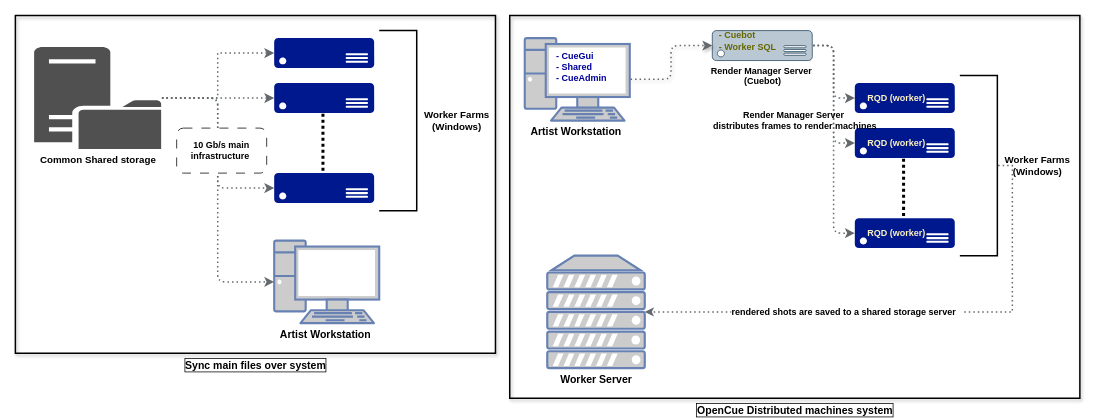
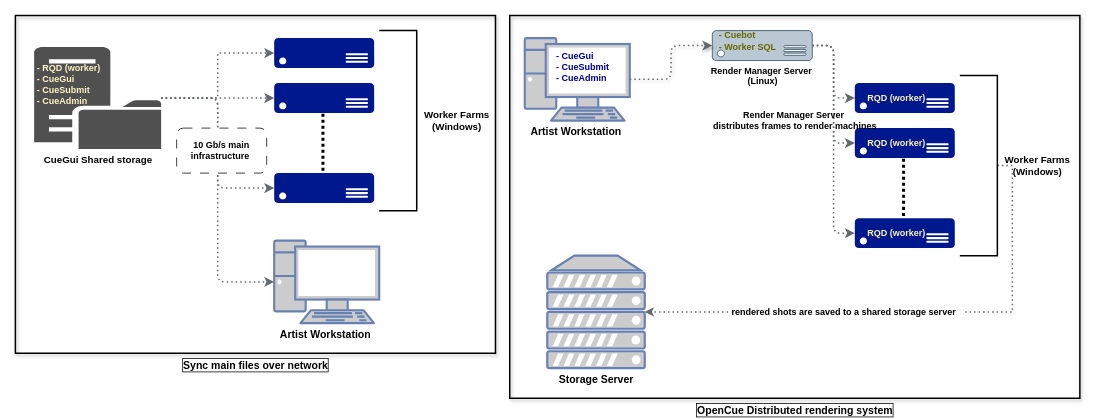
  <mxCell id="0" />
  <mxCell id="1" parent="0" />
- <mxCell id="2" value="&lt;span style=&quot;&quot;&gt;&lt;b&gt;&lt;font style=&quot;font-size: 14px;&quot;&gt;OpenCue Distributed machines system&lt;/font&gt;&lt;/b&gt;&lt;/span&gt;" style="verticalLabelPosition=bottom;verticalAlign=top;html=1;shape=mxgraph.basic.rect;fillColor2=none;strokeWidth=2;size=20;indent=5;fillColor=none;shadow=1;labelPosition=center;align=center;labelBackgroundColor=none;labelBorderColor=default;horizontal=1;" vertex="1" parent="1"><mxGeometry x="679" y="20" width="760" height="510" as="geometry" /></mxCell>
+ <mxCell id="2" value="&lt;span style=&quot;&quot;&gt;&lt;b&gt;&lt;font style=&quot;font-size: 14px;&quot;&gt;OpenCue Distributed rendering system&lt;/font&gt;&lt;/b&gt;&lt;/span&gt;" style="verticalLabelPosition=bottom;verticalAlign=top;html=1;shape=mxgraph.basic.rect;fillColor2=none;strokeWidth=2;size=20;indent=5;fillColor=none;shadow=1;labelPosition=center;align=center;labelBackgroundColor=none;labelBorderColor=default;horizontal=1;" vertex="1" parent="1"><mxGeometry x="679" y="20" width="760" height="510" as="geometry" /></mxCell>
  <mxCell id="3" value="&lt;font size=&quot;1&quot; color=&quot;#000000&quot;&gt;&lt;b style=&quot;font-size: 14px;&quot;&gt;Artist Workstation&amp;nbsp;&lt;/b&gt;&lt;/font&gt;" style="fontColor=#0066CC;verticalAlign=top;verticalLabelPosition=bottom;labelPosition=center;align=center;html=1;outlineConnect=0;fillColor=#CCCCCC;strokeColor=#6881B3;gradientColor=none;gradientDirection=north;strokeWidth=2;shape=mxgraph.networks.pc;" vertex="1" parent="1"><mxGeometry x="699" y="50" width="140" height="110" as="geometry" /></mxCell>
- <mxCell id="4" value="&lt;b&gt;Render Manager Server&amp;nbsp;&lt;br&gt;(Cuebot)&lt;/b&gt;" style="sketch=0;aspect=fixed;pointerEvents=1;shadow=0;dashed=0;html=1;strokeColor=#23445d;labelPosition=center;verticalLabelPosition=bottom;verticalAlign=top;align=center;fillColor=#bac8d3;shape=mxgraph.azure.server;" vertex="1" parent="1"><mxGeometry x="949" y="40" width="133.34" height="40" as="geometry" /></mxCell>
+ <mxCell id="4" value="&lt;b&gt;Render Manager Server&amp;nbsp;&lt;br&gt;(Linux)&lt;/b&gt;" style="sketch=0;aspect=fixed;pointerEvents=1;shadow=0;dashed=0;html=1;strokeColor=#23445d;labelPosition=center;verticalLabelPosition=bottom;verticalAlign=top;align=center;fillColor=#bac8d3;shape=mxgraph.azure.server;" vertex="1" parent="1"><mxGeometry x="949" y="40" width="133.34" height="40" as="geometry" /></mxCell>
  <mxCell id="5" style="edgeStyle=orthogonalEdgeStyle;rounded=1;orthogonalLoop=1;jettySize=auto;html=1;entryX=0;entryY=0.5;entryDx=0;entryDy=0;entryPerimeter=0;dashed=1;strokeWidth=2;curved=0;strokeColor=#64696d;jumpStyle=none;dashPattern=1 2;jumpSize=6;startSize=8;endSize=7;flowAnimation=1;shadow=1;" edge="1" parent="1" source="3" target="4"><mxGeometry relative="1" as="geometry" /></mxCell>
  <mxCell id="6" value="" style="sketch=0;aspect=fixed;pointerEvents=1;shadow=0;dashed=0;html=1;strokeColor=none;labelPosition=center;verticalLabelPosition=bottom;verticalAlign=top;align=center;fillColor=#00188D;shape=mxgraph.azure.server" vertex="1" parent="1"><mxGeometry x="1139" y="110" width="133.33" height="40" as="geometry" /></mxCell>
  <mxCell id="7" value="" style="sketch=0;aspect=fixed;pointerEvents=1;shadow=0;dashed=0;html=1;strokeColor=none;labelPosition=center;verticalLabelPosition=bottom;verticalAlign=top;align=center;fillColor=#00188D;shape=mxgraph.azure.server" vertex="1" parent="1"><mxGeometry x="1139" y="170" width="133.33" height="40" as="geometry" /></mxCell>
  <mxCell id="8" value="" style="sketch=0;aspect=fixed;pointerEvents=1;shadow=0;dashed=0;html=1;strokeColor=none;labelPosition=center;verticalLabelPosition=bottom;verticalAlign=top;align=center;fillColor=#00188D;shape=mxgraph.azure.server" vertex="1" parent="1"><mxGeometry x="1139" y="290" width="133.33" height="40" as="geometry" /></mxCell>
  <mxCell id="9" style="edgeStyle=orthogonalEdgeStyle;rounded=1;orthogonalLoop=1;jettySize=auto;html=1;entryX=0;entryY=0.5;entryDx=0;entryDy=0;entryPerimeter=0;flowAnimation=1;curved=0;strokeWidth=2;dashed=1;dashPattern=1 2;strokeColor=#64696d;endSize=7;startSize=8;" edge="1" parent="1" source="4" target="6"><mxGeometry relative="1" as="geometry" /></mxCell>
  <mxCell id="10" style="edgeStyle=orthogonalEdgeStyle;rounded=1;orthogonalLoop=1;jettySize=auto;html=1;entryX=0;entryY=0.5;entryDx=0;entryDy=0;entryPerimeter=0;flowAnimation=1;curved=0;strokeWidth=2;dashed=1;dashPattern=1 2;strokeColor=#64696d;endSize=7;startSize=8;" edge="1" parent="1" source="4" target="7"><mxGeometry relative="1" as="geometry" /></mxCell>
  <mxCell id="11" style="edgeStyle=orthogonalEdgeStyle;rounded=1;orthogonalLoop=1;jettySize=auto;html=1;entryX=0;entryY=0.5;entryDx=0;entryDy=0;entryPerimeter=0;flowAnimation=1;curved=0;strokeWidth=2;dashed=1;dashPattern=1 2;strokeColor=#64696d;endSize=7;startSize=8;" edge="1" parent="1" source="4" target="8"><mxGeometry relative="1" as="geometry" /></mxCell>
  <mxCell id="12" value="&lt;font style=&quot;font-size: 12px;&quot;&gt;&lt;b&gt;rendered shots are saved to a shared storage server&amp;nbsp; &amp;nbsp;&lt;/b&gt;&lt;/font&gt;" style="edgeStyle=orthogonalEdgeStyle;rounded=0;orthogonalLoop=1;jettySize=auto;html=1;exitX=0;exitY=0.5;exitDx=0;exitDy=0;exitPerimeter=0;strokeWidth=2;strokeColor=#64696d;flowAnimation=1;dashed=1;dashPattern=1 2;" edge="1" parent="1" source="13" target="15"><mxGeometry x="0.234" relative="1" as="geometry"><mxPoint x="1439" y="490" as="targetPoint" /><mxPoint as="offset" /></mxGeometry></mxCell>
  <mxCell id="13" value="&lt;blockquote style=&quot;margin: 0px 0px 0px 40px; border: none; padding: 0px; font-size: 13px;&quot;&gt;&lt;b&gt;&amp;nbsp; &amp;nbsp; &amp;nbsp;Worker Farms&lt;br&gt;&amp;nbsp; &amp;nbsp; &amp;nbsp; &amp;nbsp; (Windows)&lt;/b&gt;&lt;/blockquote&gt;" style="strokeWidth=2;html=1;shape=mxgraph.flowchart.annotation_1;align=left;pointerEvents=1;direction=west;" vertex="1" parent="1"><mxGeometry x="1279" y="100" width="50" height="240" as="geometry" /></mxCell>
  <mxCell id="14" value="" style="line;strokeWidth=4;direction=south;html=1;dashed=1;perimeterSpacing=0;dashPattern=1 1;" vertex="1" parent="1"><mxGeometry x="1199" y="211" width="10" height="80" as="geometry" /></mxCell>
- <mxCell id="15" value="&lt;font size=&quot;1&quot; color=&quot;#000000&quot;&gt;&lt;b style=&quot;font-size: 14px;&quot;&gt;Worker Server&lt;/b&gt;&lt;/font&gt;" style="fontColor=#0066CC;verticalAlign=top;verticalLabelPosition=bottom;labelPosition=center;align=center;html=1;outlineConnect=0;fillColor=#CCCCCC;strokeColor=#6881B3;gradientColor=none;gradientDirection=north;strokeWidth=2;shape=mxgraph.networks.server;" vertex="1" parent="1"><mxGeometry x="729" y="340" width="130" height="150" as="geometry" /></mxCell>
+ <mxCell id="15" value="&lt;font size=&quot;1&quot; color=&quot;#000000&quot;&gt;&lt;b style=&quot;font-size: 14px;&quot;&gt;Storage Server&lt;/b&gt;&lt;/font&gt;" style="fontColor=#0066CC;verticalAlign=top;verticalLabelPosition=bottom;labelPosition=center;align=center;html=1;outlineConnect=0;fillColor=#CCCCCC;strokeColor=#6881B3;gradientColor=none;gradientDirection=north;strokeWidth=2;shape=mxgraph.networks.server;" vertex="1" parent="1"><mxGeometry x="729" y="340" width="130" height="150" as="geometry" /></mxCell>
  <mxCell id="16" value="&lt;b&gt;Render Manager Server&amp;nbsp;&lt;br&gt;distributes frames to render machines&lt;/b&gt;" style="text;html=1;align=center;verticalAlign=middle;resizable=0;points=[];autosize=1;strokeColor=none;fillColor=none;" vertex="1" parent="1"><mxGeometry x="939" y="140" width="240" height="40" as="geometry" /></mxCell>
  <mxCell id="17" value="&lt;b&gt;&lt;font color=&quot;#666600&quot;&gt;- Cuebot&lt;/font&gt;&lt;/b&gt;&lt;div&gt;&lt;b&gt;&lt;font color=&quot;#666600&quot;&gt;- Worker SQL&lt;/font&gt;&lt;/b&gt;&lt;/div&gt;" style="text;html=1;align=left;verticalAlign=middle;resizable=0;points=[];autosize=1;strokeColor=none;fillColor=none;" vertex="1" parent="1"><mxGeometry x="956" y="34" width="110" height="40" as="geometry" /></mxCell>
  <mxCell id="18" value="&lt;b style=&quot;&quot;&gt;&lt;font color=&quot;#fff4c3&quot;&gt;RQD (worker)&lt;/font&gt;&lt;/b&gt;" style="text;html=1;align=left;verticalAlign=middle;resizable=0;points=[];autosize=1;strokeColor=none;fillColor=none;" vertex="1" parent="1"><mxGeometry x="1154" y="115" width="100" height="30" as="geometry" /></mxCell>
  <mxCell id="19" value="&lt;b style=&quot;&quot;&gt;&lt;font color=&quot;#fff4c3&quot;&gt;RQD (worker)&lt;/font&gt;&lt;/b&gt;" style="text;html=1;align=left;verticalAlign=middle;resizable=0;points=[];autosize=1;strokeColor=none;fillColor=none;" vertex="1" parent="1"><mxGeometry x="1154" y="175" width="100" height="30" as="geometry" /></mxCell>
  <mxCell id="20" value="&lt;b style=&quot;&quot;&gt;&lt;font color=&quot;#fff4c3&quot;&gt;RQD (worker)&lt;/font&gt;&lt;/b&gt;" style="text;html=1;align=left;verticalAlign=middle;resizable=0;points=[];autosize=1;strokeColor=none;fillColor=none;" vertex="1" parent="1"><mxGeometry x="1154" y="295" width="100" height="30" as="geometry" /></mxCell>
- <mxCell id="21" value="&lt;font color=&quot;#000099&quot;&gt;&lt;b&gt;- CueGui&lt;/b&gt;&lt;/font&gt;&lt;div&gt;&lt;font color=&quot;#000099&quot;&gt;&lt;b&gt;- Shared&lt;/b&gt;&lt;/font&gt;&lt;/div&gt;&lt;div&gt;&lt;font color=&quot;#000099&quot;&gt;&lt;b&gt;- CueAdmin&amp;nbsp;&lt;/b&gt;&lt;/font&gt;&lt;/div&gt;" style="text;html=1;align=left;verticalAlign=middle;resizable=0;points=[];autosize=1;strokeColor=none;fillColor=none;" vertex="1" parent="1"><mxGeometry x="739" y="59" width="90" height="60" as="geometry" /></mxCell>
+ <mxCell id="21" value="&lt;font color=&quot;#000099&quot;&gt;&lt;b&gt;- CueGui&lt;/b&gt;&lt;/font&gt;&lt;div&gt;&lt;font color=&quot;#000099&quot;&gt;&lt;b&gt;- CueSubmit&lt;/b&gt;&lt;/font&gt;&lt;/div&gt;&lt;div&gt;&lt;font color=&quot;#000099&quot;&gt;&lt;b&gt;- CueAdmin&amp;nbsp;&lt;/b&gt;&lt;/font&gt;&lt;/div&gt;" style="text;html=1;align=left;verticalAlign=middle;resizable=0;points=[];autosize=1;strokeColor=none;fillColor=none;" vertex="1" parent="1"><mxGeometry x="739" y="59" width="90" height="60" as="geometry" /></mxCell>
  <mxCell id="22" value="&lt;font size=&quot;1&quot; color=&quot;#000000&quot;&gt;&lt;b style=&quot;font-size: 14px;&quot;&gt;Artist Workstation&amp;nbsp;&lt;/b&gt;&lt;/font&gt;" style="fontColor=#0066CC;verticalAlign=top;verticalLabelPosition=bottom;labelPosition=center;align=center;html=1;outlineConnect=0;fillColor=#CCCCCC;strokeColor=#6881B3;gradientColor=none;gradientDirection=north;strokeWidth=2;shape=mxgraph.networks.pc;" vertex="1" parent="1"><mxGeometry x="365" y="320" width="140" height="110" as="geometry" /></mxCell>
  <mxCell id="23" value="" style="sketch=0;aspect=fixed;pointerEvents=1;shadow=0;dashed=0;html=1;strokeColor=none;labelPosition=center;verticalLabelPosition=bottom;verticalAlign=top;align=center;fillColor=#00188D;shape=mxgraph.azure.server" vertex="1" parent="1"><mxGeometry x="365" y="50" width="133.33" height="40" as="geometry" /></mxCell>
  <mxCell id="24" value="" style="sketch=0;aspect=fixed;pointerEvents=1;shadow=0;dashed=0;html=1;strokeColor=none;labelPosition=center;verticalLabelPosition=bottom;verticalAlign=top;align=center;fillColor=#00188D;shape=mxgraph.azure.server" vertex="1" parent="1"><mxGeometry x="365" y="110" width="133.33" height="40" as="geometry" /></mxCell>
  <mxCell id="25" value="" style="sketch=0;aspect=fixed;pointerEvents=1;shadow=0;dashed=0;html=1;strokeColor=none;labelPosition=center;verticalLabelPosition=bottom;verticalAlign=top;align=center;fillColor=#00188D;shape=mxgraph.azure.server" vertex="1" parent="1"><mxGeometry x="365" y="230" width="133.33" height="40" as="geometry" /></mxCell>
  <mxCell id="26" value="&lt;blockquote style=&quot;margin: 0px 0px 0px 40px; border: none; padding: 0px; font-size: 13px;&quot;&gt;&lt;b&gt;&amp;nbsp; &amp;nbsp; &amp;nbsp;Worker Farms&lt;br&gt;&amp;nbsp; &amp;nbsp; &amp;nbsp; &amp;nbsp; (Windows)&lt;/b&gt;&lt;/blockquote&gt;" style="strokeWidth=2;html=1;shape=mxgraph.flowchart.annotation_1;align=left;pointerEvents=1;direction=west;" vertex="1" parent="1"><mxGeometry x="505" y="40" width="50" height="240" as="geometry" /></mxCell>
  <mxCell id="27" value="" style="line;strokeWidth=4;direction=south;html=1;dashed=1;perimeterSpacing=0;dashPattern=1 1;" vertex="1" parent="1"><mxGeometry x="425" y="151" width="10" height="80" as="geometry" /></mxCell>
  <mxCell id="28" style="edgeStyle=orthogonalEdgeStyle;rounded=0;orthogonalLoop=1;jettySize=auto;html=1;endSize=7;startSize=8;flowAnimation=1;dashed=1;dashPattern=1 2;strokeWidth=2;strokeColor=#64696d;" edge="1" parent="1" source="29" target="23"><mxGeometry relative="1" as="geometry" /></mxCell>
- <mxCell id="29" value="&lt;b&gt;&lt;font style=&quot;font-size: 13px;&quot;&gt;Common Shared storage&lt;/font&gt;&lt;/b&gt;" style="sketch=0;pointerEvents=1;shadow=0;dashed=0;html=1;strokeColor=none;fillColor=#505050;labelPosition=center;verticalLabelPosition=bottom;verticalAlign=top;outlineConnect=0;align=center;shape=mxgraph.office.servers.file_server;" vertex="1" parent="1"><mxGeometry x="45" y="62" width="169.29" height="136" as="geometry" /></mxCell>
+ <mxCell id="29" value="&lt;b&gt;&lt;font style=&quot;font-size: 13px;&quot;&gt;CueGui Shared storage&lt;/font&gt;&lt;/b&gt;" style="sketch=0;pointerEvents=1;shadow=0;dashed=0;html=1;strokeColor=none;fillColor=#505050;labelPosition=center;verticalLabelPosition=bottom;verticalAlign=top;outlineConnect=0;align=center;shape=mxgraph.office.servers.file_server;" vertex="1" parent="1"><mxGeometry x="45" y="62" width="169.29" height="136" as="geometry" /></mxCell>
+ <mxCell id="30" value="&lt;b style=&quot;&quot;&gt;&lt;font color=&quot;#fff4c3&quot;&gt;- RQD (worker)&lt;/font&gt;&lt;/b&gt;&lt;div&gt;&lt;b&gt;&lt;font color=&quot;#fff4c3&quot;&gt;- CueGui&lt;/font&gt;&lt;/b&gt;&lt;div&gt;&lt;b&gt;&lt;font color=&quot;#fff4c3&quot;&gt;- CueSubmit&lt;/font&gt;&lt;/b&gt;&lt;/div&gt;&lt;div&gt;&lt;b style=&quot;&quot;&gt;&lt;font color=&quot;#fff4c3&quot;&gt;- CueAdmin&amp;nbsp;&lt;/font&gt;&lt;/b&gt;&lt;/div&gt;&lt;/div&gt;" style="text;html=1;align=left;verticalAlign=middle;resizable=0;points=[];autosize=1;strokeColor=none;fillColor=none;" vertex="1" parent="1"><mxGeometry x="47" y="77" width="110" height="70" as="geometry" /></mxCell>
  <mxCell id="31" style="edgeStyle=orthogonalEdgeStyle;rounded=1;orthogonalLoop=1;jettySize=auto;html=1;entryX=0;entryY=0.5;entryDx=0;entryDy=0;entryPerimeter=0;dashed=1;dashPattern=1 2;strokeWidth=2;curved=0;flowAnimation=1;endSize=7;startSize=8;strokeColor=#64696d;" edge="1" parent="1" source="29" target="24"><mxGeometry relative="1" as="geometry" /></mxCell>
  <mxCell id="32" style="edgeStyle=orthogonalEdgeStyle;rounded=1;orthogonalLoop=1;jettySize=auto;html=1;entryX=0;entryY=0.5;entryDx=0;entryDy=0;entryPerimeter=0;strokeWidth=2;curved=0;strokeColor=#64696d;flowAnimation=1;dashed=1;dashPattern=1 2;endSize=7;startSize=8;" edge="1" parent="1" source="29" target="25"><mxGeometry relative="1" as="geometry" /></mxCell>
  <mxCell id="33" style="edgeStyle=orthogonalEdgeStyle;rounded=1;orthogonalLoop=1;jettySize=auto;html=1;entryX=0;entryY=0.5;entryDx=0;entryDy=0;entryPerimeter=0;strokeWidth=2;curved=0;strokeColor=#64696d;endSize=7;startSize=8;flowAnimation=1;dashed=1;dashPattern=1 2;" edge="1" parent="1" source="29" target="22"><mxGeometry relative="1" as="geometry" /></mxCell>
  <mxCell id="34" value="&lt;b&gt;10 Gb/s main infrastructure&amp;nbsp;&lt;/b&gt;" style="rounded=1;whiteSpace=wrap;html=1;dashed=1;dashPattern=12 12;" vertex="1" parent="1"><mxGeometry x="235" y="170" width="120" height="60" as="geometry" /></mxCell>
- <mxCell id="35" value="&lt;span style=&quot;font-size: 14px;&quot;&gt;&lt;b&gt;Sync main files over system&lt;/b&gt;&lt;/span&gt;" style="verticalLabelPosition=bottom;verticalAlign=top;html=1;shape=mxgraph.basic.rect;fillColor2=none;strokeWidth=2;size=20;indent=5;fillColor=none;shadow=1;labelPosition=center;align=center;labelBackgroundColor=none;labelBorderColor=default;horizontal=1;" vertex="1" parent="1"><mxGeometry x="20" y="20" width="640" height="450" as="geometry" /></mxCell>
+ <mxCell id="35" value="&lt;span style=&quot;font-size: 14px;&quot;&gt;&lt;b&gt;Sync main files over network&lt;/b&gt;&lt;/span&gt;" style="verticalLabelPosition=bottom;verticalAlign=top;html=1;shape=mxgraph.basic.rect;fillColor2=none;strokeWidth=2;size=20;indent=5;fillColor=none;shadow=1;labelPosition=center;align=center;labelBackgroundColor=none;labelBorderColor=default;horizontal=1;" vertex="1" parent="1"><mxGeometry x="20" y="20" width="640" height="450" as="geometry" /></mxCell>
